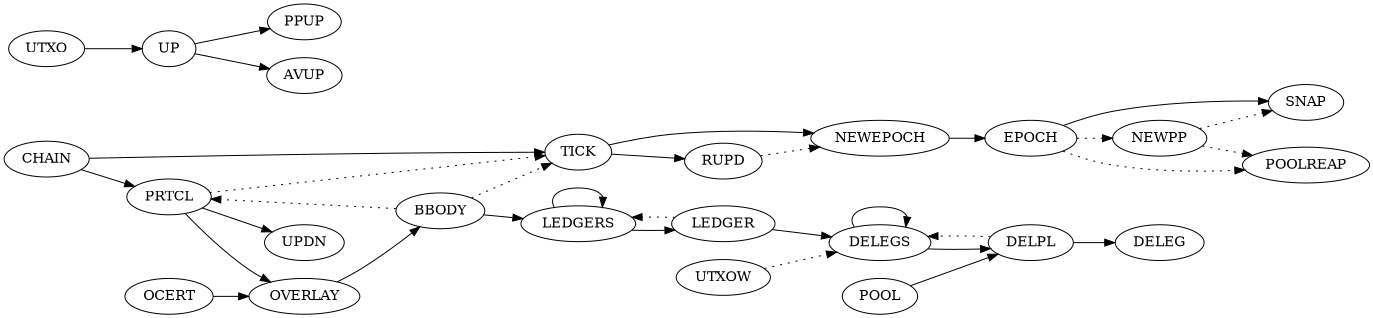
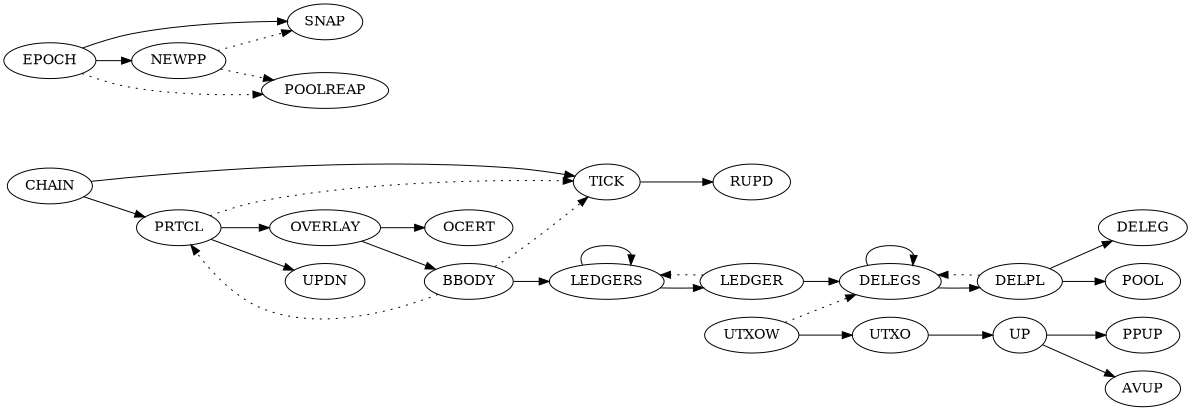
  digraph {
    rankdir=LR
    CHAIN
    PRTCL
    TICK
    BBODY
    LEDGERS
    OVERLAY
    UPDN
-   NEWEPOCH
    RUPD
    LEDGER
    OCERT
    EPOCH
    UTXOW
    UTXO
    DELEGS
    UP
    DELPL
    PPUP
    AVUP
    DELEG
    POOL
    SNAP
    POOLREAP
    NEWPP
    CHAIN -> PRTCL
    CHAIN -> TICK
    PRTCL -> TICK [style=dotted]
    PRTCL -> OVERLAY
    PRTCL -> UPDN
-   TICK -> NEWEPOCH
    TICK -> RUPD
    BBODY -> PRTCL [style=dotted]
    BBODY -> TICK [style=dotted]
    BBODY -> LEDGERS
    LEDGERS -> LEDGERS
    LEDGERS -> LEDGER
    OVERLAY -> BBODY
-   OCERT -> OVERLAY
-   NEWEPOCH -> EPOCH
-   RUPD -> NEWEPOCH [style=dotted]
+   OVERLAY -> OCERT
    LEDGER -> LEDGERS [style=dotted]
    LEDGER -> DELEGS
    EPOCH -> SNAP
    EPOCH -> POOLREAP [style=dotted]
-   EPOCH -> NEWPP [style=dotted]
+   EPOCH -> NEWPP
+   UTXOW -> UTXO
    UTXOW -> DELEGS [style=dotted]
    UTXO -> UP
    DELEGS -> DELEGS
    DELEGS -> DELPL
    UP -> PPUP
    UP -> AVUP
    DELPL -> DELEGS [style=dotted]
    DELPL -> DELEG
-   POOL -> DELPL
+   DELPL -> POOL
    NEWPP -> SNAP [style=dotted]
    NEWPP -> POOLREAP [style=dotted]
  }
